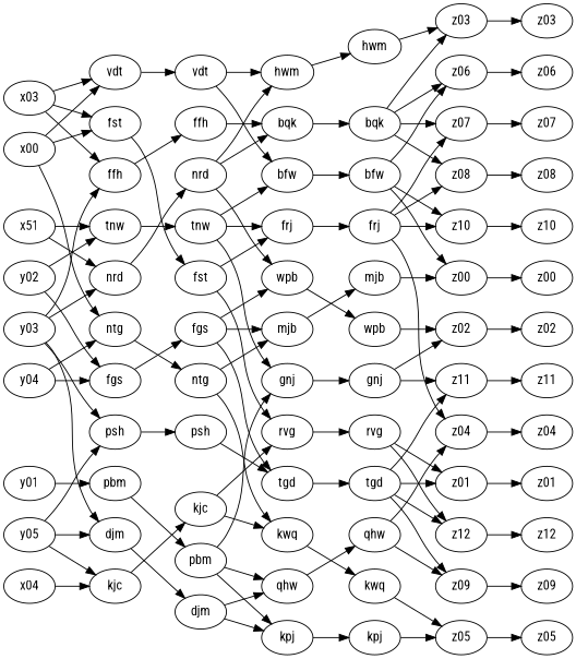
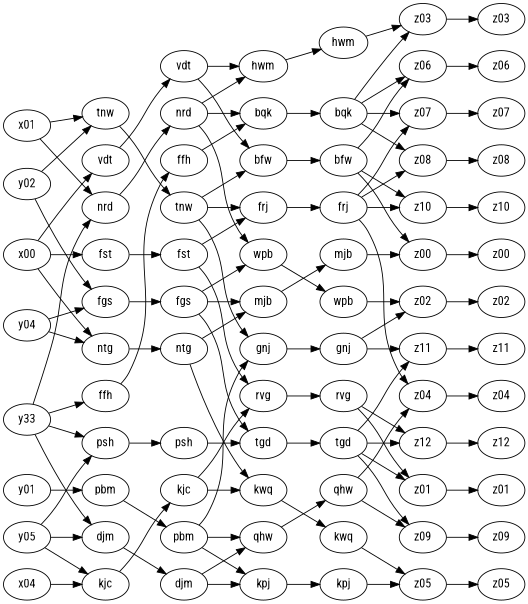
  digraph {
    fontname="Roboto Condensed"
    rankdir=LR
    node [fontname="Roboto Condensed"]
    edge [fontname="Roboto Condensed"]
    n1 [label=tnw]
    tnw
    n3 [label=frj]
    n4 [label=bfw]
    n5 [label=gnj]
    y02
    n7 [label=fgs]
    fgs
-   x01 [label=x51]
+   x01
    n10 [label=nrd]
    nrd
    frj
    bfw
    gnj
    n15 [label=bqk]
    n16 [label=hwm]
    n17 [label=wpb]
-   y03
+   y03 [label=y33]
    n19 [label=ffh]
    n20 [label=psh]
    n21 [label=djm]
    ffh
    psh
    djm
    bqk
    hwm
    wpb
-   x03
    n29 [label=vdt]
    n30 [label=fst]
    vdt
    fst
    n33 [label=z03]
    n34 [label=z07]
    n35 [label=z08]
    n36 [label=z06]
    z03
    z07
    z08
    z06
    x00
    n42 [label=ntg]
    ntg
    n44 [label=tgd]
    n45 [label=y05]
    n46 [label=kjc]
    kjc
    tgd
    n49 [label=kpj]
    n50 [label=qhw]
    kpj
    qhw
    n53 [label=rvg]
    rvg
    n55 [label=z10]
    n56 [label=z04]
    z10
    z04
    n59 [label=kwq]
    x04
    kwq
    n62 [label=z12]
    n63 [label=z01]
    z12
    z01
    n66 [label=z00]
    z00
    n68 [label=mjb]
    y04
    mjb
    n71 [label=z05]
    z05
    n73 [label=z02]
    z02
    n75 [label=z11]
    n76 [label=z09]
    z11
    z09
    n79 [label=pbm]
    pbm
    y01
    n1 -> tnw
    tnw -> n3
    tnw -> n4
    tnw -> n5
    n3 -> frj
    n4 -> bfw
    n5 -> gnj
    y02 -> n1
    y02 -> n7
    n7 -> fgs
    fgs -> n17
    fgs -> n44
    fgs -> n68
    x01 -> n1
    x01 -> n10
    n10 -> nrd
    nrd -> n15
    nrd -> n16
    nrd -> n17
    frj -> n34
    frj -> n35
    frj -> n55
    frj -> n56
    bfw -> n36
    bfw -> n55
    bfw -> n66
    gnj -> n73
    gnj -> n75
    n15 -> bqk
    n16 -> hwm
    n17 -> wpb
    y03 -> n10
    y03 -> n19
    y03 -> n20
    y03 -> n21
    n19 -> ffh
    n20 -> psh
    n21 -> djm
    ffh -> n15
    psh -> n44
    djm -> n49
    djm -> n50
    bqk -> n33
    bqk -> n34
    bqk -> n35
    bqk -> n36
    hwm -> n33
    wpb -> n73
-   x03 -> n19
-   x03 -> n29
-   x03 -> n30
    n29 -> vdt
    n30 -> fst
    vdt -> n4
    vdt -> n16
    fst -> n3
    fst -> n53
    n33 -> z03
    n34 -> z07
    n35 -> z08
    n36 -> z06
    x00 -> n29
    x00 -> n30
    x00 -> n42
    n42 -> ntg
    ntg -> n59
    ntg -> n68
    n44 -> tgd
    n45 -> n20
    n45 -> n21
    n45 -> n46
    n46 -> kjc
    kjc -> n53
    kjc -> n59
    tgd -> n62
    tgd -> n63
    tgd -> n75
    tgd -> n76
    n49 -> kpj
    n50 -> qhw
    kpj -> n71
    qhw -> n56
    qhw -> n76
    n53 -> rvg
    rvg -> n62
    rvg -> n63
    n55 -> z10
    n56 -> z04
    n59 -> kwq
    x04 -> n46
    kwq -> n71
    n62 -> z12
    n63 -> z01
    n66 -> z00
    n68 -> mjb
    y04 -> n7
    y04 -> n42
    mjb -> n66
    n71 -> z05
    n73 -> z02
    n75 -> z11
    n76 -> z09
    n79 -> pbm
    pbm -> n5
    pbm -> n49
    pbm -> n50
    y01 -> n79
  }
